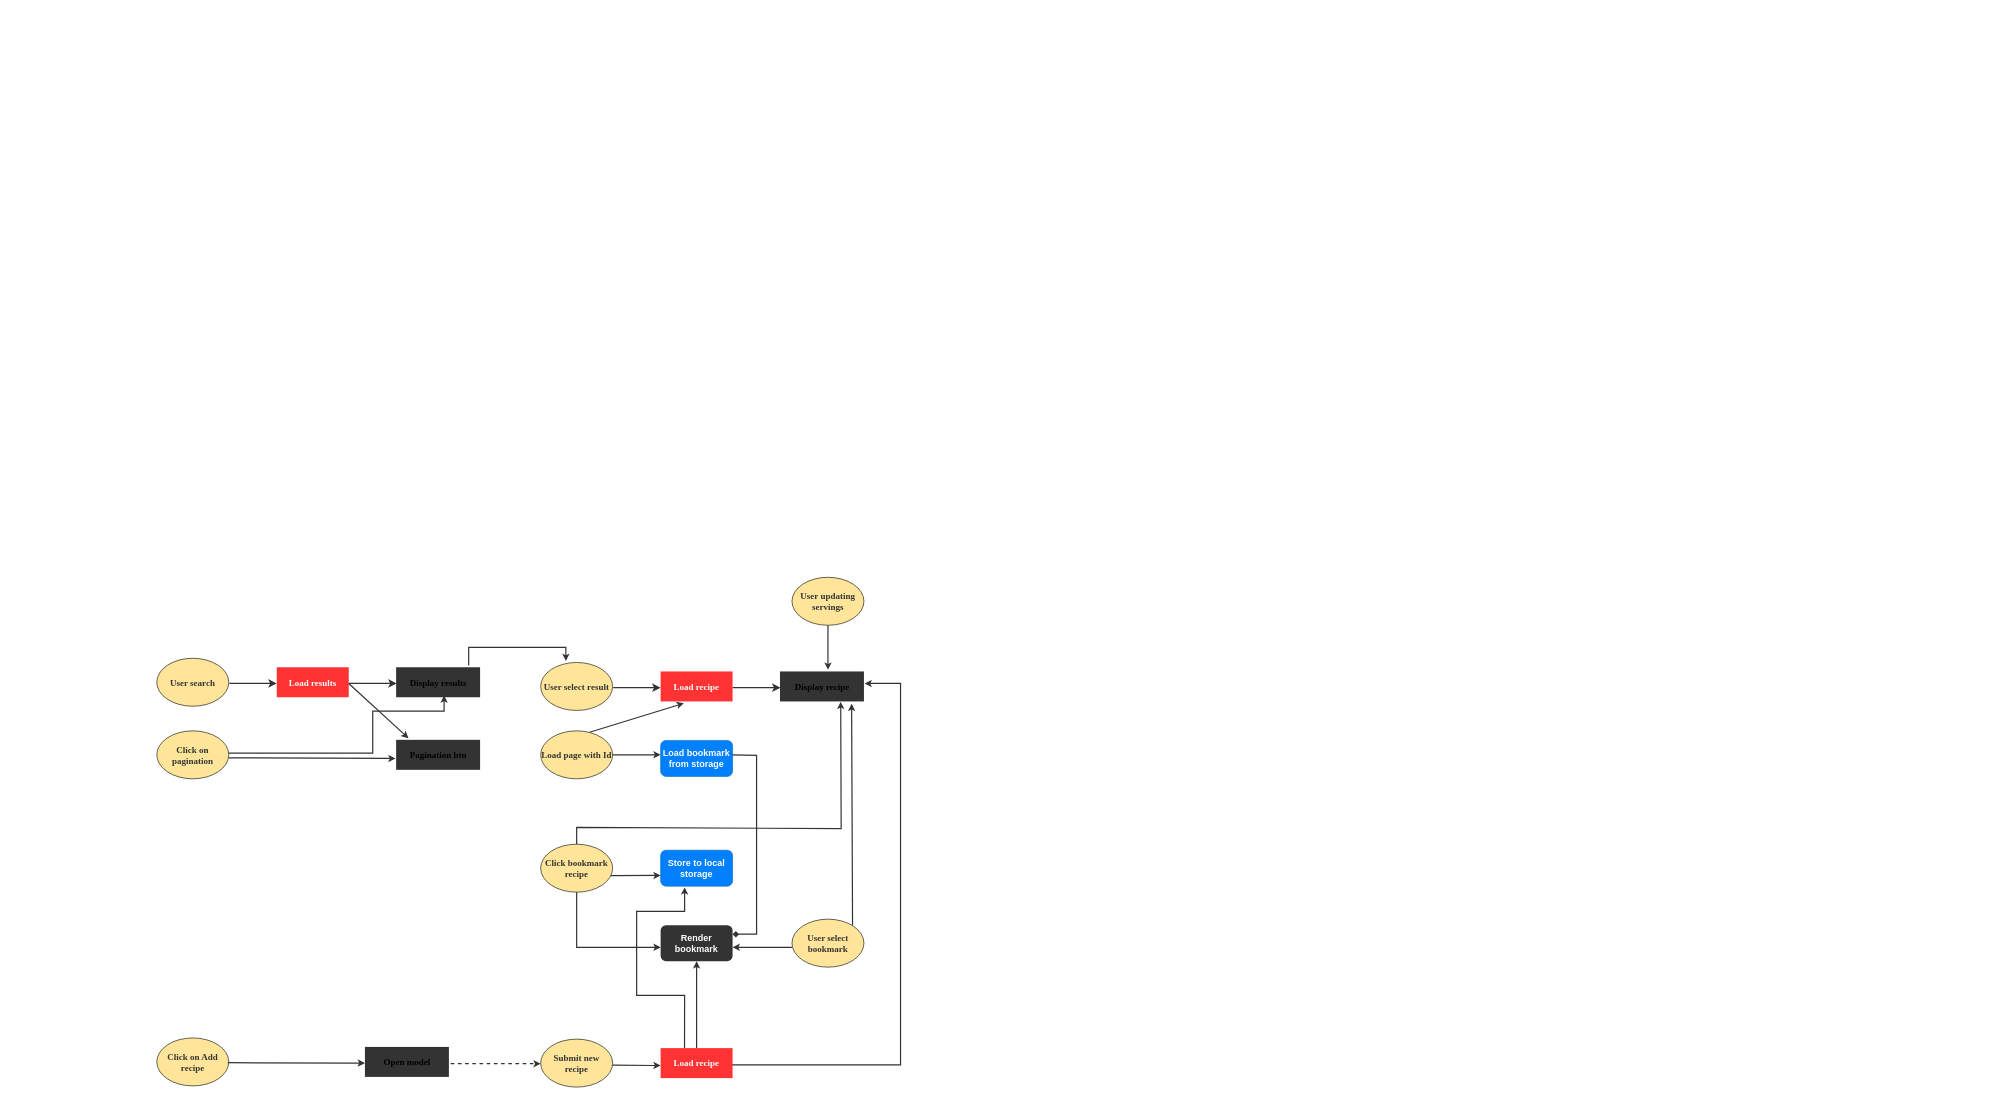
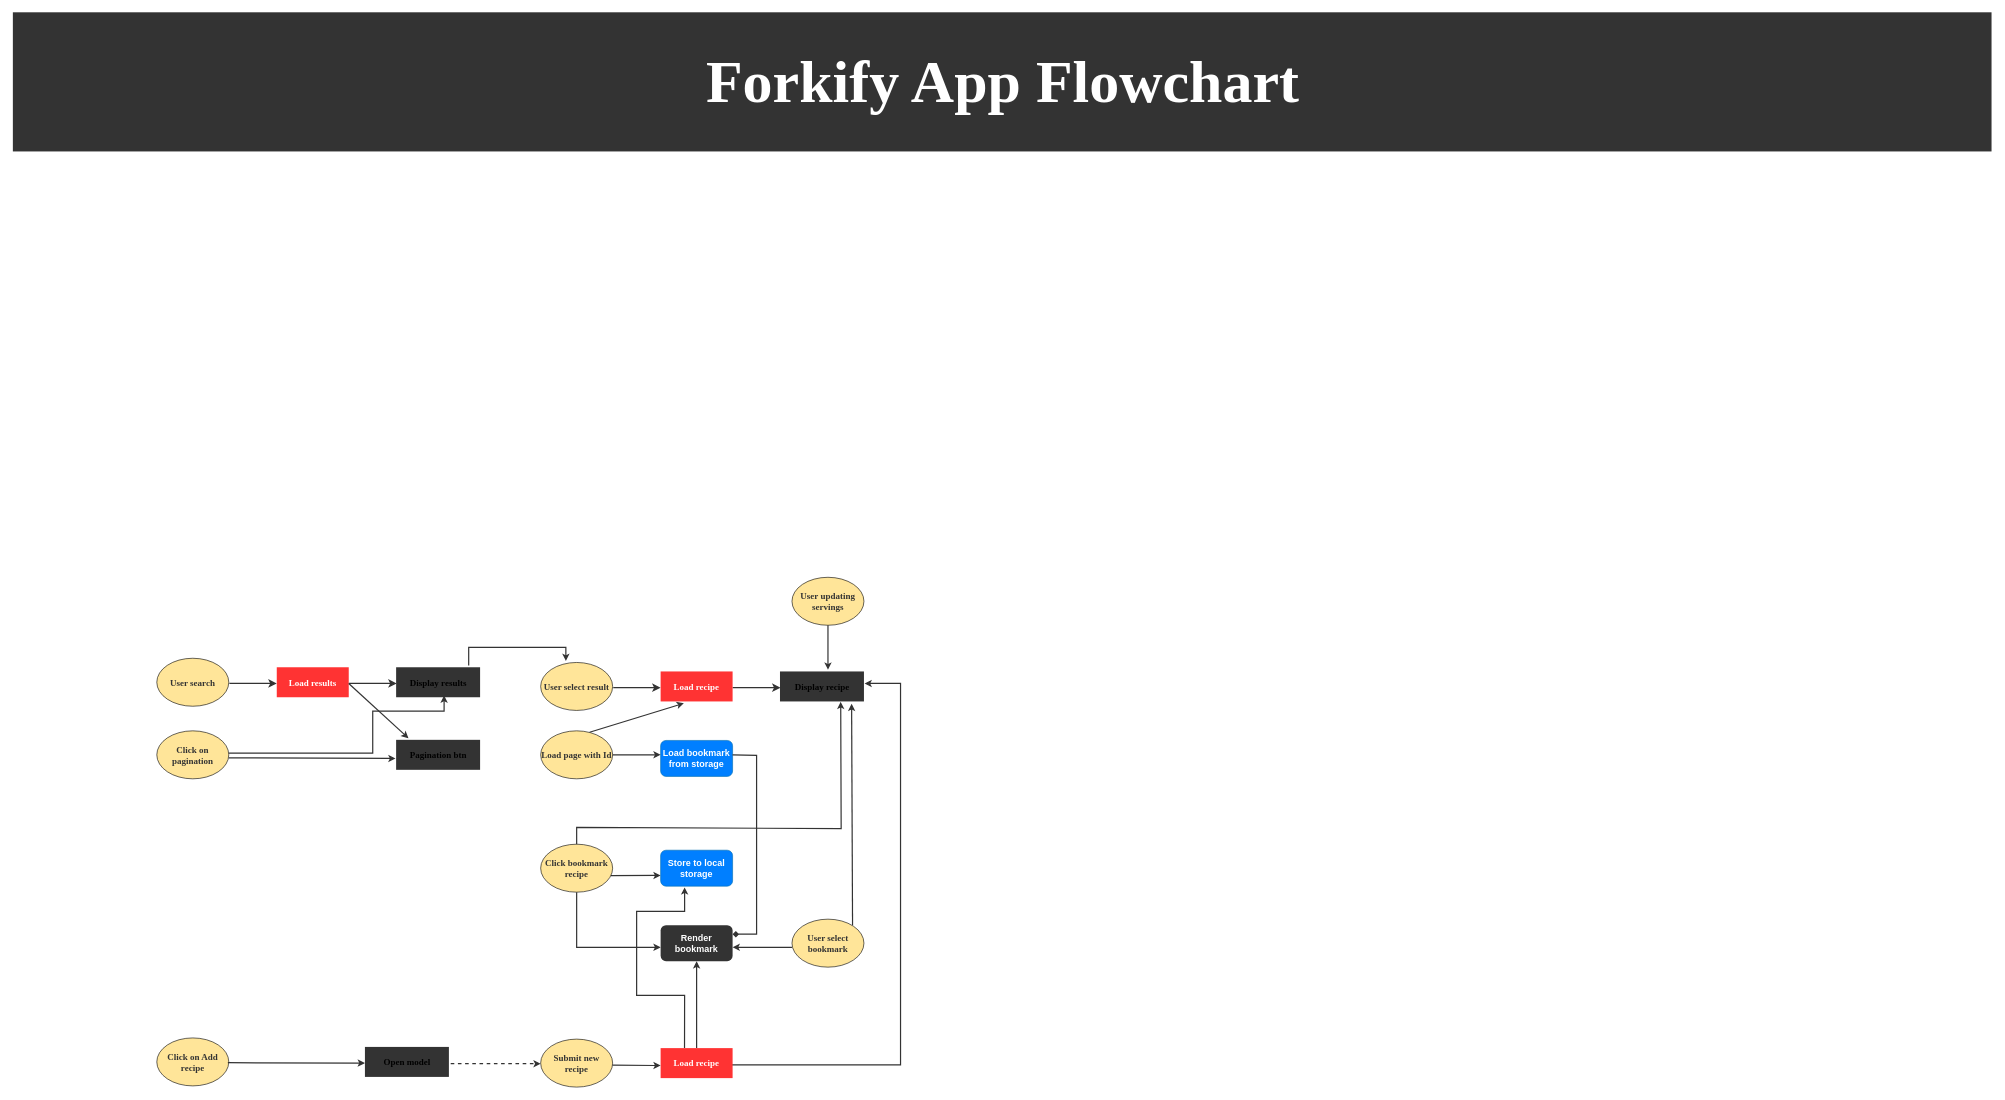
  <mxCell id="0" />
  <mxCell id="1" parent="0" />
  <mxCell id="2" value="&lt;font size=&quot;1&quot; style=&quot;&quot;&gt;&lt;b style=&quot;font-size: 15px;&quot;&gt;Display results&lt;/b&gt;&lt;/font&gt;" style="html=1;rounded=0;shadow=0;comic=0;labelBackgroundColor=none;strokeWidth=1;fontFamily=Verdana;fontSize=12;align=center;strokeColor=none;fillColor=#333333;" parent="1" vertex="1"><mxGeometry x="659" y="1112" width="140" height="50" as="geometry" /></mxCell>
  <mxCell id="3" style="edgeStyle=none;html=1;labelBackgroundColor=none;startFill=0;startSize=8;endFill=1;endSize=8;fontFamily=Verdana;fontSize=12;strokeWidth=2;strokeColor=#333333;" parent="1" edge="1"><mxGeometry relative="1" as="geometry"><mxPoint x="381" y="1139" as="sourcePoint" /><mxPoint x="460" y="1139" as="targetPoint" /></mxGeometry></mxCell>
  <mxCell id="4" style="edgeStyle=none;html=1;labelBackgroundColor=none;startFill=0;startSize=8;endFill=1;endSize=8;fontFamily=Verdana;fontSize=12;strokeWidth=2;strokeColor=#333333;" parent="1" edge="1"><mxGeometry relative="1" as="geometry"><mxPoint x="580" y="1139" as="sourcePoint" /><mxPoint x="660" y="1139" as="targetPoint" /><Array as="points" /></mxGeometry></mxCell>
  <mxCell id="5" value="&lt;b&gt;&lt;font color=&quot;#ffffff&quot; style=&quot;font-size: 15px;&quot;&gt;Load results&lt;/font&gt;&lt;/b&gt;" style="whiteSpace=wrap;html=1;rounded=0;shadow=0;comic=0;labelBackgroundColor=none;strokeWidth=1;fontFamily=Verdana;fontSize=12;align=center;fillColor=#FF3333;strokeColor=none;" parent="1" vertex="1"><mxGeometry x="460" y="1112" width="120" height="50" as="geometry" /></mxCell>
  <mxCell id="6" value="&lt;font face=&quot;Verdana&quot; color=&quot;#333333&quot; style=&quot;font-size: 15px;&quot;&gt;&lt;b&gt;User search&lt;/b&gt;&lt;/font&gt;" style="ellipse;whiteSpace=wrap;html=1;rounded=1;fontSize=15;fontColor=#fff;fillColor=#FFE599;" parent="1" vertex="1"><mxGeometry x="260" y="1097" width="120" height="80" as="geometry" /></mxCell>
  <mxCell id="7" value="&lt;font size=&quot;1&quot; style=&quot;&quot;&gt;&lt;b style=&quot;font-size: 15px;&quot;&gt;Pagination btn&lt;/b&gt;&lt;/font&gt;" style="html=1;rounded=0;shadow=0;comic=0;labelBackgroundColor=none;strokeWidth=1;fontFamily=Verdana;fontSize=12;align=center;strokeColor=none;fillColor=#333333;" parent="1" vertex="1"><mxGeometry x="659" y="1233" width="140" height="50" as="geometry" /></mxCell>
  <mxCell id="8" value="" style="endArrow=classic;html=1;rounded=0;strokeColor=#333333;strokeWidth=2;fontFamily=Verdana;fontSize=15;fontColor=#fff;entryX=0.147;entryY=-0.052;entryDx=0;entryDy=0;entryPerimeter=0;" parent="1" target="7" edge="1"><mxGeometry width="50" height="50" relative="1" as="geometry"><mxPoint x="580" y="1139" as="sourcePoint" /><mxPoint x="659" y="1221.5" as="targetPoint" /></mxGeometry></mxCell>
  <mxCell id="9" value="&lt;font face=&quot;Verdana&quot; color=&quot;#333333&quot; style=&quot;font-size: 15px;&quot;&gt;&lt;b&gt;Click on pagination&lt;/b&gt;&lt;/font&gt;" style="ellipse;whiteSpace=wrap;html=1;rounded=1;fontSize=15;fontColor=#fff;fillColor=#FFE599;" parent="1" vertex="1"><mxGeometry x="260" y="1218" width="120" height="80" as="geometry" /></mxCell>
  <mxCell id="10" value="" style="endArrow=classic;html=1;rounded=0;strokeColor=#333333;strokeWidth=2;fontFamily=Verdana;fontSize=15;fontColor=#fff;exitX=1;exitY=0.5;exitDx=0;exitDy=0;" parent="1" edge="1"><mxGeometry width="50" height="50" relative="1" as="geometry"><mxPoint x="380" y="1263" as="sourcePoint" /><mxPoint x="658" y="1264" as="targetPoint" /></mxGeometry></mxCell>
  <mxCell id="11" value="" style="endArrow=classic;html=1;rounded=0;strokeColor=#333333;strokeWidth=2;fontFamily=Verdana;fontSize=15;fontColor=#fff;exitX=1;exitY=0.5;exitDx=0;exitDy=0;" parent="1" edge="1"><mxGeometry width="50" height="50" relative="1" as="geometry"><mxPoint x="380" y="1255" as="sourcePoint" /><mxPoint x="739" y="1159" as="targetPoint" /><Array as="points"><mxPoint x="620" y="1255" /><mxPoint x="620" y="1185" /><mxPoint x="739" y="1185" /></Array></mxGeometry></mxCell>
  <mxCell id="12" value="&lt;font size=&quot;1&quot; style=&quot;&quot;&gt;&lt;b style=&quot;font-size: 15px;&quot;&gt;Display recipe&lt;/b&gt;&lt;/font&gt;" style="html=1;rounded=0;shadow=0;comic=0;labelBackgroundColor=none;strokeWidth=1;fontFamily=Verdana;fontSize=12;align=center;strokeColor=none;fillColor=#333333;" parent="1" vertex="1"><mxGeometry x="1299" y="1119" width="140" height="50" as="geometry" /></mxCell>
  <mxCell id="13" style="edgeStyle=none;html=1;labelBackgroundColor=none;startFill=0;startSize=8;endFill=1;endSize=8;fontFamily=Verdana;fontSize=12;strokeWidth=2;strokeColor=#333333;" parent="1" edge="1"><mxGeometry relative="1" as="geometry"><mxPoint x="1021" y="1146" as="sourcePoint" /><mxPoint x="1100" y="1146" as="targetPoint" /></mxGeometry></mxCell>
  <mxCell id="14" style="edgeStyle=none;html=1;labelBackgroundColor=none;startFill=0;startSize=8;endFill=1;endSize=8;fontFamily=Verdana;fontSize=12;strokeWidth=2;strokeColor=#333333;" parent="1" edge="1"><mxGeometry relative="1" as="geometry"><mxPoint x="1220" y="1146" as="sourcePoint" /><mxPoint x="1300" y="1146" as="targetPoint" /><Array as="points" /></mxGeometry></mxCell>
  <mxCell id="15" value="&lt;b&gt;&lt;font color=&quot;#ffffff&quot; style=&quot;font-size: 15px;&quot;&gt;Load recipe&lt;/font&gt;&lt;/b&gt;" style="whiteSpace=wrap;html=1;rounded=0;shadow=0;comic=0;labelBackgroundColor=none;strokeWidth=1;fontFamily=Verdana;fontSize=12;align=center;fillColor=#FF3333;strokeColor=none;" parent="1" vertex="1"><mxGeometry x="1100" y="1119" width="120" height="50" as="geometry" /></mxCell>
  <mxCell id="16" value="&lt;font face=&quot;Verdana&quot; color=&quot;#333333&quot; style=&quot;font-size: 15px;&quot;&gt;&lt;b&gt;User select result&lt;/b&gt;&lt;/font&gt;" style="ellipse;whiteSpace=wrap;html=1;rounded=1;fontSize=15;fontColor=#fff;fillColor=#FFE599;" parent="1" vertex="1"><mxGeometry x="900" y="1104" width="120" height="80" as="geometry" /></mxCell>
  <mxCell id="17" value="" style="endArrow=classic;html=1;rounded=0;strokeColor=#333333;strokeWidth=2;fontFamily=Verdana;fontSize=15;fontColor=#fff;entryX=0.35;entryY=-0.032;entryDx=0;entryDy=0;entryPerimeter=0;" parent="1" target="16" edge="1"><mxGeometry width="50" height="50" relative="1" as="geometry"><mxPoint x="780" y="1109" as="sourcePoint" /><mxPoint x="830" y="1059" as="targetPoint" /><Array as="points"><mxPoint x="780" y="1079" /><mxPoint x="830" y="1079" /><mxPoint x="942" y="1079" /></Array></mxGeometry></mxCell>
  <mxCell id="18" value="&lt;font face=&quot;Verdana&quot; color=&quot;#333333&quot;&gt;&lt;b&gt;Load page with Id&lt;/b&gt;&lt;/font&gt;" style="ellipse;whiteSpace=wrap;html=1;rounded=1;fontSize=15;fontColor=#fff;fillColor=#FFE599;" parent="1" vertex="1"><mxGeometry x="900" y="1218" width="120" height="80" as="geometry" /></mxCell>
  <mxCell id="19" value="" style="endArrow=classic;html=1;rounded=0;strokeColor=#333333;strokeWidth=2;fontFamily=Verdana;fontSize=15;fontColor=#fff;entryX=0.323;entryY=1.04;entryDx=0;entryDy=0;entryPerimeter=0;exitX=0.68;exitY=0.018;exitDx=0;exitDy=0;exitPerimeter=0;" parent="1" edge="1"><mxGeometry width="50" height="50" relative="1" as="geometry"><mxPoint x="981.6" y="1220.44" as="sourcePoint" /><mxPoint x="1138.76" y="1172" as="targetPoint" /><Array as="points" /></mxGeometry></mxCell>
+ <mxCell id="20" value="&lt;font style=&quot;font-size: 100px;&quot;&gt;&lt;b&gt;Forkify App Flowchart&lt;/b&gt;&lt;/font&gt;" style="rounded=0;html=1;fontFamily=Verdana;fontSize=15;fontColor=#fff;fillColor=#333333;strokeColor=none;" parent="1" vertex="1"><mxGeometry y="20" width="3299" height="232" as="geometry" x="20" /></mxCell>
  <mxCell id="21" value="" style="edgeStyle=orthogonalEdgeStyle;rounded=0;orthogonalLoop=1;jettySize=auto;html=1;strokeColor=#333333;strokeWidth=2;exitX=0.976;exitY=0.656;exitDx=0;exitDy=0;exitPerimeter=0;" parent="1" source="22" edge="1"><mxGeometry relative="1" as="geometry"><mxPoint x="1020" y="1459" as="sourcePoint" /><mxPoint x="1100" y="1459" as="targetPoint" /></mxGeometry></mxCell>
  <mxCell id="22" value="&lt;font face=&quot;Verdana&quot; color=&quot;#333333&quot;&gt;&lt;b&gt;Click bookmark recipe&lt;/b&gt;&lt;/font&gt;" style="ellipse;whiteSpace=wrap;html=1;rounded=1;fontSize=15;fontColor=#fff;fillColor=#FFE599;" parent="1" vertex="1"><mxGeometry x="900" y="1407" width="120" height="80" as="geometry" /></mxCell>
  <mxCell id="23" value="" style="edgeStyle=orthogonalEdgeStyle;rounded=0;orthogonalLoop=1;jettySize=auto;html=1;strokeWidth=2;strokeColor=#333333;" parent="1" source="24" edge="1"><mxGeometry relative="1" as="geometry"><mxPoint x="1379" y="1116" as="targetPoint" /></mxGeometry></mxCell>
  <mxCell id="24" value="&lt;font face=&quot;Verdana&quot; color=&quot;#333333&quot; style=&quot;font-size: 15px;&quot;&gt;&lt;b&gt;User updating servings&lt;/b&gt;&lt;/font&gt;" style="ellipse;whiteSpace=wrap;html=1;rounded=1;fontSize=15;fontColor=#fff;fillColor=#FFE599;" parent="1" vertex="1"><mxGeometry x="1319" y="962" width="120" height="80" as="geometry" /></mxCell>
  <mxCell id="25" value="&lt;b style=&quot;&quot;&gt;Store to local storage&lt;/b&gt;" style="whiteSpace=wrap;html=1;fontSize=15;fillColor=#007FFF;fontColor=#ffffff;rounded=1;strokeColor=#006EAF;" parent="1" vertex="1"><mxGeometry x="1100" y="1417" width="120" height="60" as="geometry" /></mxCell>
  <mxCell id="26" value="" style="endArrow=classic;html=1;rounded=0;strokeColor=#333333;strokeWidth=2;fontColor=#FFFFFF;entryX=0.859;entryY=1.012;entryDx=0;entryDy=0;exitX=0.5;exitY=0;exitDx=0;exitDy=0;entryPerimeter=0;" parent="1" source="22" edge="1"><mxGeometry width="50" height="50" relative="1" as="geometry"><mxPoint x="941" y="1407" as="sourcePoint" /><mxPoint x="1400.26" y="1169.6" as="targetPoint" /><Array as="points"><mxPoint x="960" y="1379" /><mxPoint x="1401" y="1381" /></Array></mxGeometry></mxCell>
  <mxCell id="27" value="&lt;b&gt;Render bookmark&lt;/b&gt;" style="whiteSpace=wrap;html=1;fontSize=15;fillColor=#333333;fontColor=#ffffff;rounded=1;strokeColor=none;" parent="1" vertex="1"><mxGeometry x="1100" y="1542" width="120" height="60" as="geometry" /></mxCell>
  <mxCell id="28" value="" style="endArrow=classic;html=1;rounded=0;strokeColor=#333333;strokeWidth=2;fontColor=#FFFFFF;exitX=0.5;exitY=1;exitDx=0;exitDy=0;" parent="1" source="22" edge="1"><mxGeometry width="50" height="50" relative="1" as="geometry"><mxPoint x="994" y="1539" as="sourcePoint" /><mxPoint x="1100" y="1579" as="targetPoint" /><Array as="points"><mxPoint x="960" y="1579" /></Array></mxGeometry></mxCell>
  <mxCell id="29" value="" style="edgeStyle=orthogonalEdgeStyle;rounded=0;orthogonalLoop=1;jettySize=auto;html=1;strokeColor=#333333;strokeWidth=2;fontColor=#FFFFFF;" parent="1" edge="1"><mxGeometry relative="1" as="geometry"><mxPoint x="1319" y="1579" as="sourcePoint" /><mxPoint x="1220" y="1579" as="targetPoint" /></mxGeometry></mxCell>
  <mxCell id="30" value="&lt;font face=&quot;Verdana&quot; color=&quot;#333333&quot;&gt;&lt;b&gt;User select bookmark&lt;/b&gt;&lt;/font&gt;" style="ellipse;whiteSpace=wrap;html=1;rounded=1;fontSize=15;fontColor=#fff;fillColor=#FFE599;" parent="1" vertex="1"><mxGeometry x="1319" y="1532" width="120" height="80" as="geometry" /></mxCell>
  <mxCell id="31" value="" style="endArrow=classic;html=1;rounded=0;strokeColor=#333333;strokeWidth=2;fontColor=#FFFFFF;entryX=0.853;entryY=1.076;entryDx=0;entryDy=0;entryPerimeter=0;" parent="1" target="12" edge="1"><mxGeometry width="50" height="50" relative="1" as="geometry"><mxPoint x="1420" y="1542" as="sourcePoint" /><mxPoint x="1470" y="1492" as="targetPoint" /></mxGeometry></mxCell>
  <mxCell id="32" value="&lt;b&gt;Load bookmark from storage&lt;/b&gt;" style="whiteSpace=wrap;html=1;fontSize=15;fillColor=#007FFF;fontColor=#ffffff;rounded=1;strokeColor=#006EAF;" parent="1" vertex="1"><mxGeometry x="1100" y="1234" width="120" height="60" as="geometry" /></mxCell>
  <mxCell id="33" value="" style="endArrow=classic;html=1;rounded=0;strokeColor=#333333;strokeWidth=2;fontColor=#FFFFFF;exitX=1;exitY=0.5;exitDx=0;exitDy=0;entryX=0;entryY=0.4;entryDx=0;entryDy=0;entryPerimeter=0;" parent="1" source="18" target="32" edge="1"><mxGeometry width="50" height="50" relative="1" as="geometry"><mxPoint x="960" y="1260" as="sourcePoint" /><mxPoint x="1100" y="1260" as="targetPoint" /><Array as="points" /></mxGeometry></mxCell>
  <mxCell id="34" value="" style="endArrow=diamond;html=1;rounded=0;strokeColor=#333333;strokeWidth=2;fontColor=#FFFFFF;entryX=1;entryY=0.25;entryDx=0;entryDy=0;exitX=0.999;exitY=0.404;exitDx=0;exitDy=0;exitPerimeter=0;" parent="1" source="32" target="27" edge="1"><mxGeometry width="50" height="50" relative="1" as="geometry"><mxPoint x="1220" y="1339" as="sourcePoint" /><mxPoint x="1260" y="1559" as="targetPoint" /><Array as="points"><mxPoint x="1260" y="1259" /><mxPoint x="1260" y="1557" /></Array></mxGeometry></mxCell>
  <mxCell id="35" value="&lt;font face=&quot;Verdana&quot; color=&quot;#333333&quot;&gt;&lt;b&gt;Click on Add recipe&lt;/b&gt;&lt;/font&gt;" style="ellipse;whiteSpace=wrap;html=1;rounded=1;fontSize=15;fontColor=#fff;fillColor=#FFE599;" vertex="1" parent="1"><mxGeometry x="260" y="1730" width="120" height="80" as="geometry" /></mxCell>
  <mxCell id="36" value="" style="endArrow=classic;html=1;rounded=0;strokeWidth=2;strokeColor=#333333;exitX=1.012;exitY=0.604;exitDx=0;exitDy=0;exitPerimeter=0;" edge="1" parent="1"><mxGeometry width="50" height="50" relative="1" as="geometry"><mxPoint x="378.44" y="1771.32" as="sourcePoint" /><mxPoint x="607" y="1772" as="targetPoint" /></mxGeometry></mxCell>
  <mxCell id="37" value="&lt;font size=&quot;1&quot; style=&quot;&quot;&gt;&lt;b style=&quot;font-size: 15px;&quot;&gt;Open model&lt;/b&gt;&lt;/font&gt;" style="html=1;rounded=0;shadow=0;comic=0;labelBackgroundColor=none;strokeWidth=1;fontFamily=Verdana;fontSize=12;align=center;strokeColor=none;fillColor=#333333;" vertex="1" parent="1"><mxGeometry x="607" y="1745" width="140" height="50" as="geometry" /></mxCell>
  <mxCell id="38" value="&lt;font face=&quot;Verdana&quot; color=&quot;#333333&quot;&gt;&lt;b&gt;Submit new recipe&lt;/b&gt;&lt;/font&gt;" style="ellipse;whiteSpace=wrap;html=1;rounded=1;fontSize=15;fontColor=#fff;fillColor=#FFE599;" vertex="1" parent="1"><mxGeometry x="900" y="1732" width="120" height="80" as="geometry" /></mxCell>
  <mxCell id="39" value="" style="endArrow=classic;html=1;rounded=0;strokeColor=#333333;strokeWidth=2;dashed=1;" edge="1" parent="1"><mxGeometry width="50" height="50" relative="1" as="geometry"><mxPoint x="750" y="1773" as="sourcePoint" /><mxPoint x="900" y="1773" as="targetPoint" /></mxGeometry></mxCell>
  <mxCell id="40" value="" style="endArrow=classic;html=1;rounded=0;strokeColor=#333333;strokeWidth=2;entryX=0.5;entryY=1;entryDx=0;entryDy=0;exitX=0.5;exitY=0;exitDx=0;exitDy=0;" edge="1" parent="1" source="43" target="27"><mxGeometry width="50" height="50" relative="1" as="geometry"><mxPoint x="1160" y="1729" as="sourcePoint" /><mxPoint x="1210" y="1689" as="targetPoint" /></mxGeometry></mxCell>
  <mxCell id="41" value="" style="endArrow=classic;html=1;rounded=0;strokeColor=#333333;strokeWidth=2;exitX=0.332;exitY=-0.003;exitDx=0;exitDy=0;exitPerimeter=0;" edge="1" parent="1" source="43"><mxGeometry width="50" height="50" relative="1" as="geometry"><mxPoint x="1140" y="1739" as="sourcePoint" /><mxPoint x="1140" y="1479" as="targetPoint" /><Array as="points"><mxPoint x="1140" y="1659" /><mxPoint x="1060" y="1659" /><mxPoint x="1060" y="1519" /><mxPoint x="1140" y="1519" /></Array></mxGeometry></mxCell>
  <mxCell id="42" value="" style="endArrow=classic;html=1;rounded=0;strokeColor=#333333;strokeWidth=2;exitX=1.025;exitY=0.612;exitDx=0;exitDy=0;exitPerimeter=0;" edge="1" parent="1"><mxGeometry width="50" height="50" relative="1" as="geometry"><mxPoint x="1217" y="1774.96" as="sourcePoint" /><mxPoint x="1440" y="1139" as="targetPoint" /><Array as="points"><mxPoint x="1500" y="1775" /><mxPoint x="1500" y="1139" /></Array></mxGeometry></mxCell>
  <mxCell id="43" value="&lt;b&gt;&lt;font color=&quot;#ffffff&quot; style=&quot;font-size: 15px;&quot;&gt;Load recipe&lt;/font&gt;&lt;/b&gt;" style="whiteSpace=wrap;html=1;rounded=0;shadow=0;comic=0;labelBackgroundColor=none;strokeWidth=1;fontFamily=Verdana;fontSize=12;align=center;fillColor=#FF3333;strokeColor=none;" vertex="1" parent="1"><mxGeometry x="1100" y="1747" width="120" height="50" as="geometry" /></mxCell>
  <mxCell id="44" value="" style="endArrow=classic;html=1;rounded=0;strokeColor=#333333;strokeWidth=2;exitX=0.997;exitY=0.569;exitDx=0;exitDy=0;exitPerimeter=0;" edge="1" parent="1"><mxGeometry width="50" height="50" relative="1" as="geometry"><mxPoint x="1019.64" y="1775.52" as="sourcePoint" /><mxPoint x="1100" y="1776" as="targetPoint" /></mxGeometry></mxCell>
